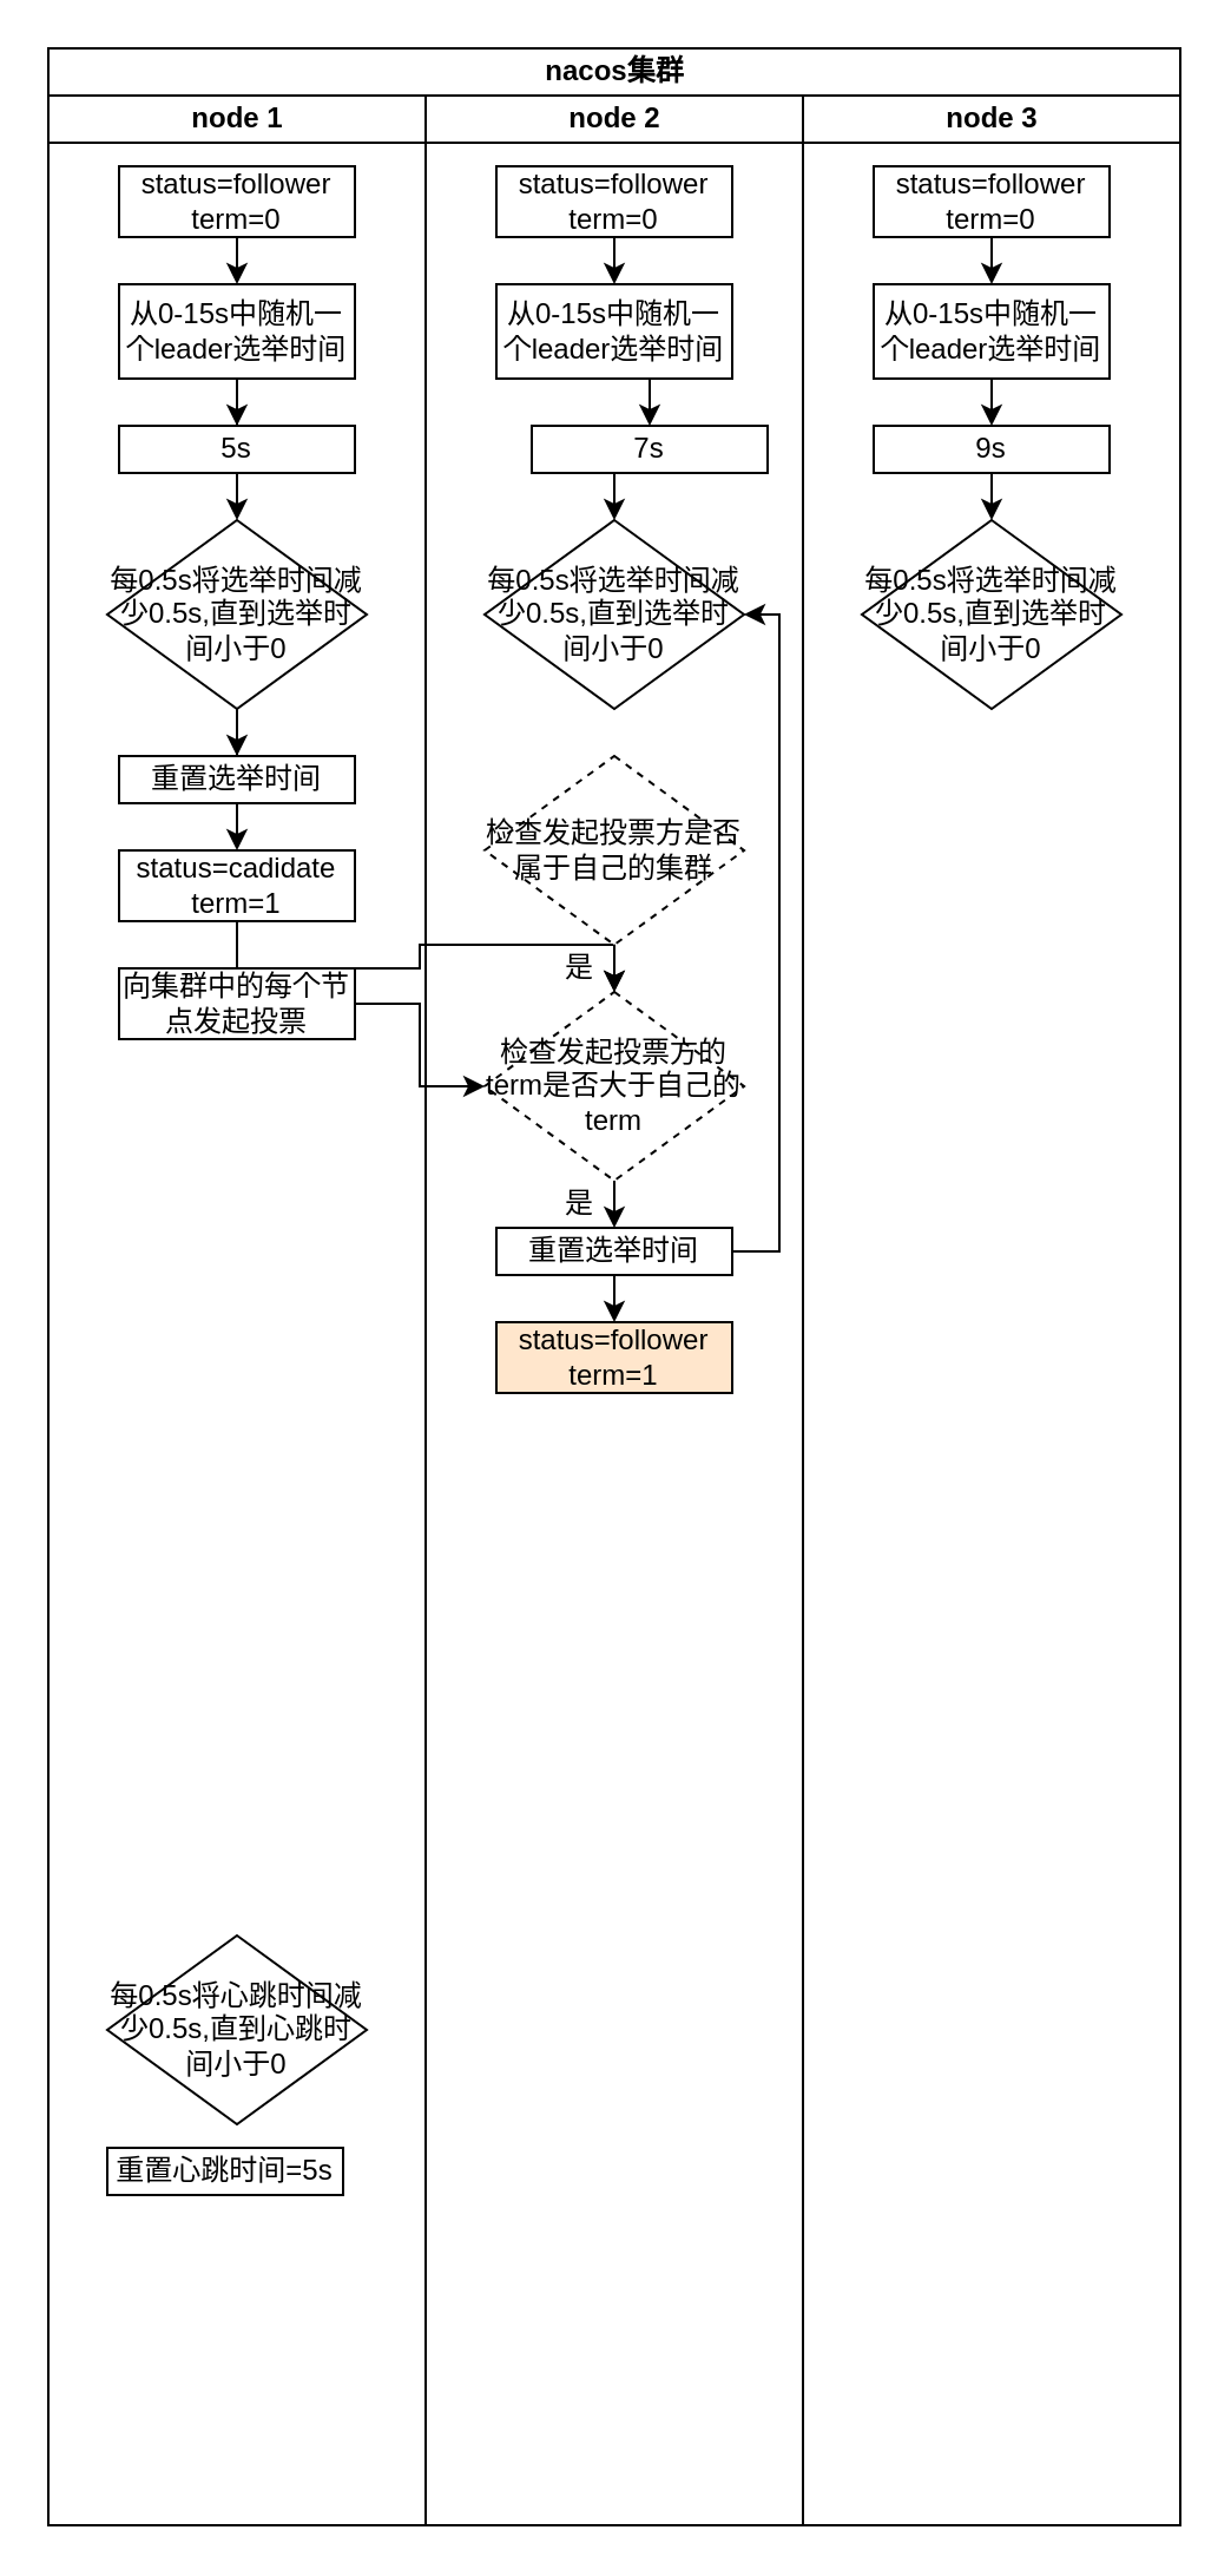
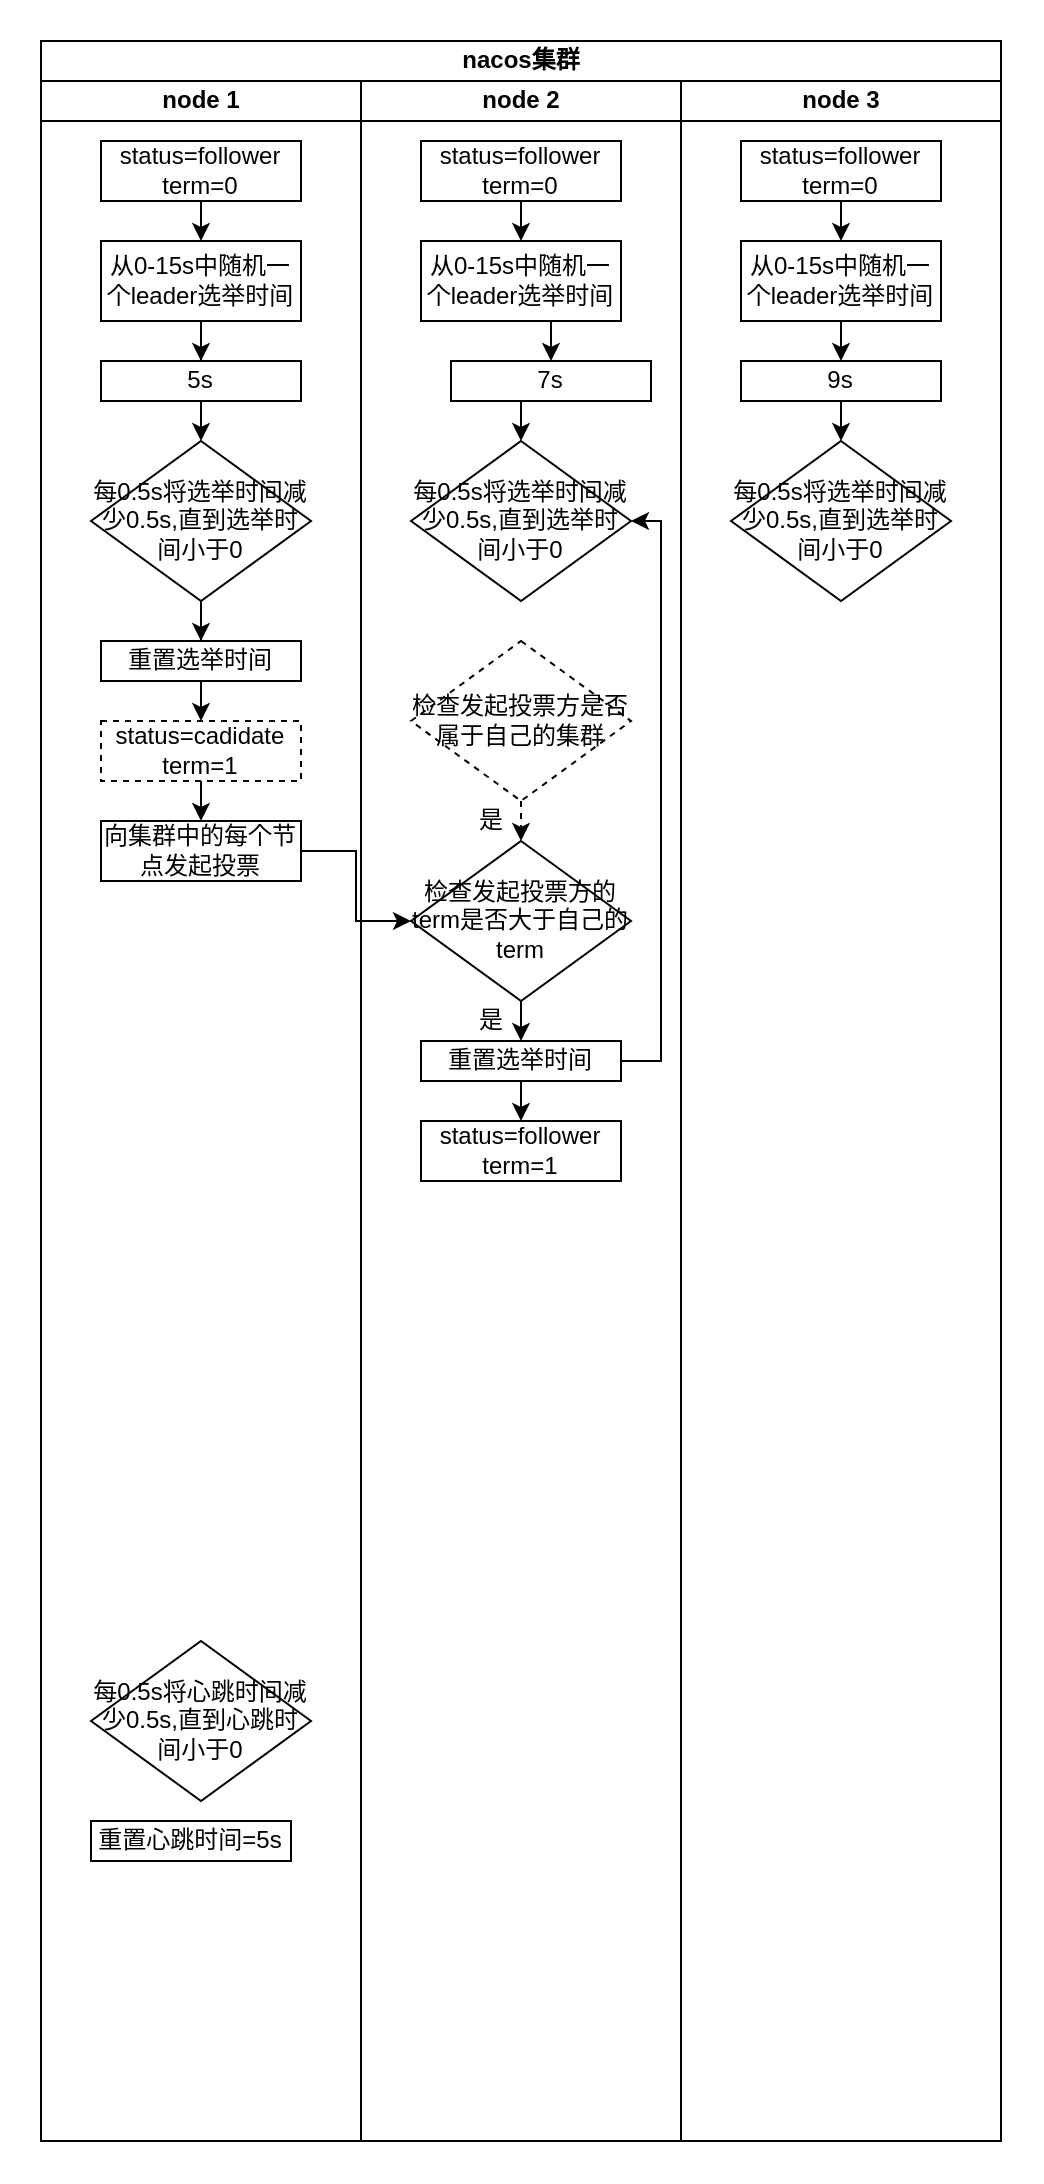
  <mxCell id="0" />
  <mxCell id="1" parent="0" />
  <mxCell id="2" value="nacos集群" style="swimlane;html=1;childLayout=stackLayout;resizeParent=1;resizeParentMax=0;startSize=20;" vertex="1" parent="1"><mxGeometry x="20" y="20" width="480" height="1050" as="geometry" /></mxCell>
  <mxCell id="3" value="node 1" style="swimlane;html=1;startSize=20;" vertex="1" parent="2"><mxGeometry y="20" width="160" height="1030" as="geometry" /></mxCell>
  <mxCell id="4" style="edgeStyle=orthogonalEdgeStyle;rounded=0;orthogonalLoop=1;jettySize=auto;html=1;exitX=0.5;exitY=1;exitDx=0;exitDy=0;" edge="1" parent="3" source="5" target="7"><mxGeometry relative="1" as="geometry" /></mxCell>
  <mxCell id="5" value="从0-15s中随机一个leader选举时间" style="rounded=0;whiteSpace=wrap;html=1;" vertex="1" parent="3"><mxGeometry x="30" y="80" width="100" height="40" as="geometry" /></mxCell>
  <mxCell id="6" style="edgeStyle=orthogonalEdgeStyle;rounded=0;orthogonalLoop=1;jettySize=auto;html=1;exitX=0.5;exitY=1;exitDx=0;exitDy=0;entryX=0.5;entryY=0;entryDx=0;entryDy=0;" edge="1" parent="3" source="7" target="11"><mxGeometry relative="1" as="geometry" /></mxCell>
  <mxCell id="7" value="5s" style="rounded=0;whiteSpace=wrap;html=1;" vertex="1" parent="3"><mxGeometry x="30" y="140" width="100" height="20" as="geometry" /></mxCell>
  <mxCell id="8" style="edgeStyle=orthogonalEdgeStyle;rounded=0;orthogonalLoop=1;jettySize=auto;html=1;exitX=0.5;exitY=1;exitDx=0;exitDy=0;entryX=0.5;entryY=0;entryDx=0;entryDy=0;" edge="1" parent="3" source="9" target="5"><mxGeometry relative="1" as="geometry" /></mxCell>
  <mxCell id="9" value="status=follower&lt;br&gt;term=0" style="rounded=0;whiteSpace=wrap;html=1;" vertex="1" parent="3"><mxGeometry x="30" y="30" width="100" height="30" as="geometry" /></mxCell>
  <mxCell id="10" style="edgeStyle=orthogonalEdgeStyle;rounded=0;orthogonalLoop=1;jettySize=auto;html=1;exitX=0.5;exitY=1;exitDx=0;exitDy=0;" edge="1" parent="3" source="11" target="13"><mxGeometry relative="1" as="geometry" /></mxCell>
  <mxCell id="11" value="每0.5s将选举时间减少0.5s,直到选举时间小于0" style="rhombus;whiteSpace=wrap;html=1;" vertex="1" parent="3"><mxGeometry x="25" y="180" width="110" height="80" as="geometry" /></mxCell>
  <mxCell id="12" style="edgeStyle=orthogonalEdgeStyle;rounded=0;orthogonalLoop=1;jettySize=auto;html=1;exitX=0.5;exitY=1;exitDx=0;exitDy=0;entryX=0.5;entryY=0;entryDx=0;entryDy=0;" edge="1" parent="3" source="13" target="15"><mxGeometry relative="1" as="geometry" /></mxCell>
  <mxCell id="13" value="重置选举时间" style="rounded=0;whiteSpace=wrap;html=1;" vertex="1" parent="3"><mxGeometry x="30" y="280" width="100" height="20" as="geometry" /></mxCell>
- <mxCell id="14" style="edgeStyle=orthogonalEdgeStyle;rounded=0;orthogonalLoop=1;jettySize=auto;html=1;exitX=0.5;exitY=1;exitDx=0;exitDy=0;" edge="1" parent="3" source="15" target="30"><mxGeometry relative="1" as="geometry" /></mxCell>
- <mxCell id="15" value="status=cadidate&lt;br&gt;term=1" style="rounded=0;whiteSpace=wrap;html=1;" vertex="1" parent="3"><mxGeometry x="30" y="320" width="100" height="30" as="geometry" /></mxCell>
+ <mxCell id="14" style="edgeStyle=orthogonalEdgeStyle;rounded=0;orthogonalLoop=1;jettySize=auto;html=1;exitX=0.5;exitY=1;exitDx=0;exitDy=0;entryX=0.5;entryY=0;entryDx=0;entryDy=0;" edge="1" parent="3" source="15" target="16"><mxGeometry relative="1" as="geometry" /></mxCell>
+ <mxCell id="15" value="status=cadidate&lt;br&gt;term=1" style="rounded=0;whiteSpace=wrap;html=1;dashed=1;" vertex="1" parent="3"><mxGeometry x="30" y="320" width="100" height="30" as="geometry" /></mxCell>
  <mxCell id="16" value="向集群中的每个节点发起投票" style="rounded=0;whiteSpace=wrap;html=1;" vertex="1" parent="3"><mxGeometry x="30" y="370" width="100" height="30" as="geometry" /></mxCell>
  <mxCell id="17" value="每0.5s将心跳时间减少0.5s,直到心跳时间小于0" style="rhombus;whiteSpace=wrap;html=1;" vertex="1" parent="3"><mxGeometry x="25" y="780" width="110" height="80" as="geometry" /></mxCell>
  <mxCell id="18" value="重置心跳时间=5s" style="rounded=0;whiteSpace=wrap;html=1;" vertex="1" parent="3"><mxGeometry x="25" y="870" width="100" height="20" as="geometry" /></mxCell>
  <mxCell id="19" value="node 2" style="swimlane;html=1;startSize=20;" vertex="1" parent="2"><mxGeometry x="160" y="20" width="160" height="1030" as="geometry" /></mxCell>
  <mxCell id="20" style="edgeStyle=orthogonalEdgeStyle;rounded=0;orthogonalLoop=1;jettySize=auto;html=1;exitX=0.5;exitY=1;exitDx=0;exitDy=0;entryX=0.5;entryY=0;entryDx=0;entryDy=0;" edge="1" parent="19" source="21" target="23"><mxGeometry relative="1" as="geometry" /></mxCell>
  <mxCell id="21" value="从0-15s中随机一个leader选举时间" style="rounded=0;whiteSpace=wrap;html=1;" vertex="1" parent="19"><mxGeometry x="30" y="80" width="100" height="40" as="geometry" /></mxCell>
  <mxCell id="22" style="edgeStyle=orthogonalEdgeStyle;rounded=0;orthogonalLoop=1;jettySize=auto;html=1;exitX=0.5;exitY=1;exitDx=0;exitDy=0;entryX=0.5;entryY=0;entryDx=0;entryDy=0;" edge="1" parent="19" source="23" target="25"><mxGeometry relative="1" as="geometry" /></mxCell>
  <mxCell id="23" value="7s" style="rounded=0;whiteSpace=wrap;html=1;" vertex="1" parent="19"><mxGeometry x="45" y="140" width="100" height="20" as="geometry" /></mxCell>
  <mxCell id="24" style="edgeStyle=orthogonalEdgeStyle;rounded=0;orthogonalLoop=1;jettySize=auto;html=1;exitX=0.5;exitY=1;exitDx=0;exitDy=0;entryX=0.5;entryY=0;entryDx=0;entryDy=0;" edge="1" parent="19" target="21"><mxGeometry relative="1" as="geometry"><mxPoint x="80" y="60" as="sourcePoint" /></mxGeometry></mxCell>
  <mxCell id="25" value="每0.5s将选举时间减少0.5s,直到选举时间小于0" style="rhombus;whiteSpace=wrap;html=1;" vertex="1" parent="19"><mxGeometry x="25" y="180" width="110" height="80" as="geometry" /></mxCell>
  <mxCell id="26" value="status=follower&lt;br&gt;term=0" style="rounded=0;whiteSpace=wrap;html=1;" vertex="1" parent="19"><mxGeometry x="30" y="30" width="100" height="30" as="geometry" /></mxCell>
  <mxCell id="27" style="edgeStyle=orthogonalEdgeStyle;rounded=0;orthogonalLoop=1;jettySize=auto;html=1;exitX=0.5;exitY=1;exitDx=0;exitDy=0;entryX=0.5;entryY=0;entryDx=0;entryDy=0;dashed=1;" edge="1" parent="19" source="28" target="30"><mxGeometry relative="1" as="geometry" /></mxCell>
  <mxCell id="28" value="检查发起投票方是否属于自己的集群" style="rhombus;whiteSpace=wrap;html=1;dashed=1;" vertex="1" parent="19"><mxGeometry x="25" y="280" width="110" height="80" as="geometry" /></mxCell>
  <mxCell id="29" style="edgeStyle=orthogonalEdgeStyle;rounded=0;orthogonalLoop=1;jettySize=auto;html=1;exitX=0.5;exitY=1;exitDx=0;exitDy=0;entryX=0.5;entryY=0;entryDx=0;entryDy=0;" edge="1" parent="19" source="30" target="33"><mxGeometry relative="1" as="geometry" /></mxCell>
- <mxCell id="30" value="检查发起投票方的term是否大于自己的term" style="rhombus;whiteSpace=wrap;html=1;dashed=1;" vertex="1" parent="19"><mxGeometry x="25" y="380" width="110" height="80" as="geometry" /></mxCell>
+ <mxCell id="30" value="检查发起投票方的term是否大于自己的term" style="rhombus;whiteSpace=wrap;html=1;" vertex="1" parent="19"><mxGeometry x="25" y="380" width="110" height="80" as="geometry" /></mxCell>
  <mxCell id="31" style="edgeStyle=orthogonalEdgeStyle;rounded=0;orthogonalLoop=1;jettySize=auto;html=1;exitX=0.5;exitY=1;exitDx=0;exitDy=0;entryX=0.5;entryY=0;entryDx=0;entryDy=0;" edge="1" parent="19" source="33" target="34"><mxGeometry relative="1" as="geometry" /></mxCell>
  <mxCell id="32" style="edgeStyle=orthogonalEdgeStyle;rounded=0;orthogonalLoop=1;jettySize=auto;html=1;exitX=1;exitY=0.5;exitDx=0;exitDy=0;entryX=1;entryY=0.5;entryDx=0;entryDy=0;" edge="1" parent="19" source="33" target="25"><mxGeometry relative="1" as="geometry" /></mxCell>
  <mxCell id="33" value="重置选举时间" style="rounded=0;whiteSpace=wrap;html=1;" vertex="1" parent="19"><mxGeometry x="30" y="480" width="100" height="20" as="geometry" /></mxCell>
- <mxCell id="34" value="status=follower&lt;br&gt;term=1" style="rounded=0;whiteSpace=wrap;html=1;fillColor=#ffe6cc;" vertex="1" parent="19"><mxGeometry x="30" y="520" width="100" height="30" as="geometry" /></mxCell>
+ <mxCell id="34" value="status=follower&lt;br&gt;term=1" style="rounded=0;whiteSpace=wrap;html=1;" vertex="1" parent="19"><mxGeometry x="30" y="520" width="100" height="30" as="geometry" /></mxCell>
  <mxCell id="35" value="是" style="text;html=1;align=center;verticalAlign=middle;resizable=0;points=[];autosize=1;strokeColor=none;" vertex="1" parent="19"><mxGeometry x="50" y="360" width="30" height="20" as="geometry" /></mxCell>
  <mxCell id="36" value="是" style="text;html=1;align=center;verticalAlign=middle;resizable=0;points=[];autosize=1;strokeColor=none;" vertex="1" parent="19"><mxGeometry x="50" y="460" width="30" height="20" as="geometry" /></mxCell>
  <mxCell id="37" value="node 3" style="swimlane;html=1;startSize=20;" vertex="1" parent="2"><mxGeometry x="320" y="20" width="160" height="1030" as="geometry" /></mxCell>
  <mxCell id="38" style="edgeStyle=orthogonalEdgeStyle;rounded=0;orthogonalLoop=1;jettySize=auto;html=1;exitX=0.5;exitY=1;exitDx=0;exitDy=0;entryX=0.5;entryY=0;entryDx=0;entryDy=0;" edge="1" parent="37" source="39" target="41"><mxGeometry relative="1" as="geometry" /></mxCell>
  <mxCell id="39" value="从0-15s中随机一个leader选举时间" style="rounded=0;whiteSpace=wrap;html=1;" vertex="1" parent="37"><mxGeometry x="30" y="80" width="100" height="40" as="geometry" /></mxCell>
  <mxCell id="40" style="edgeStyle=orthogonalEdgeStyle;rounded=0;orthogonalLoop=1;jettySize=auto;html=1;exitX=0.5;exitY=1;exitDx=0;exitDy=0;entryX=0.5;entryY=0;entryDx=0;entryDy=0;" edge="1" parent="37" source="41" target="43"><mxGeometry relative="1" as="geometry" /></mxCell>
  <mxCell id="41" value="9s" style="rounded=0;whiteSpace=wrap;html=1;" vertex="1" parent="37"><mxGeometry x="30" y="140" width="100" height="20" as="geometry" /></mxCell>
  <mxCell id="42" style="edgeStyle=orthogonalEdgeStyle;rounded=0;orthogonalLoop=1;jettySize=auto;html=1;exitX=0.5;exitY=1;exitDx=0;exitDy=0;entryX=0.5;entryY=0;entryDx=0;entryDy=0;" edge="1" parent="37" target="39"><mxGeometry relative="1" as="geometry"><mxPoint x="80" y="60" as="sourcePoint" /></mxGeometry></mxCell>
  <mxCell id="43" value="每0.5s将选举时间减少0.5s,直到选举时间小于0" style="rhombus;whiteSpace=wrap;html=1;" vertex="1" parent="37"><mxGeometry x="25" y="180" width="110" height="80" as="geometry" /></mxCell>
  <mxCell id="44" value="status=follower&lt;br&gt;term=0" style="rounded=0;whiteSpace=wrap;html=1;" vertex="1" parent="37"><mxGeometry x="30" y="30" width="100" height="30" as="geometry" /></mxCell>
  <mxCell id="45" style="edgeStyle=orthogonalEdgeStyle;rounded=0;orthogonalLoop=1;jettySize=auto;html=1;exitX=1;exitY=0.5;exitDx=0;exitDy=0;" edge="1" parent="2" source="16" target="30"><mxGeometry relative="1" as="geometry" /></mxCell>
